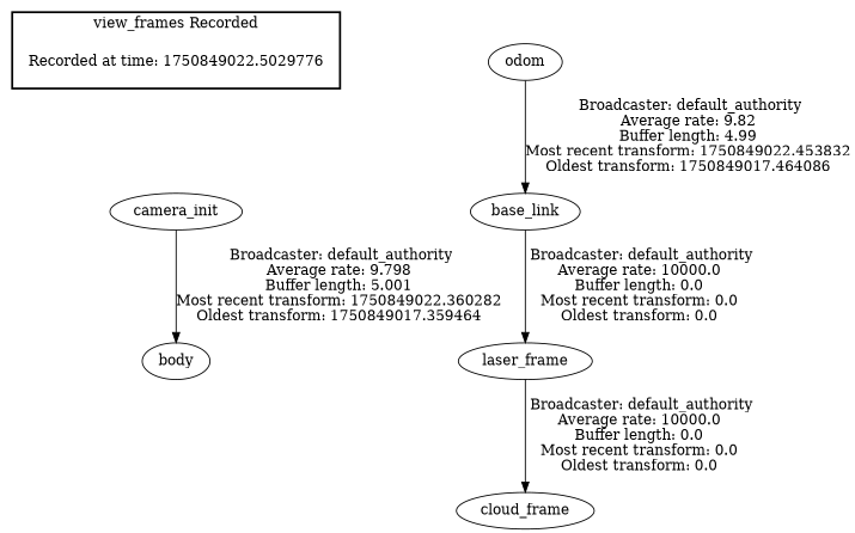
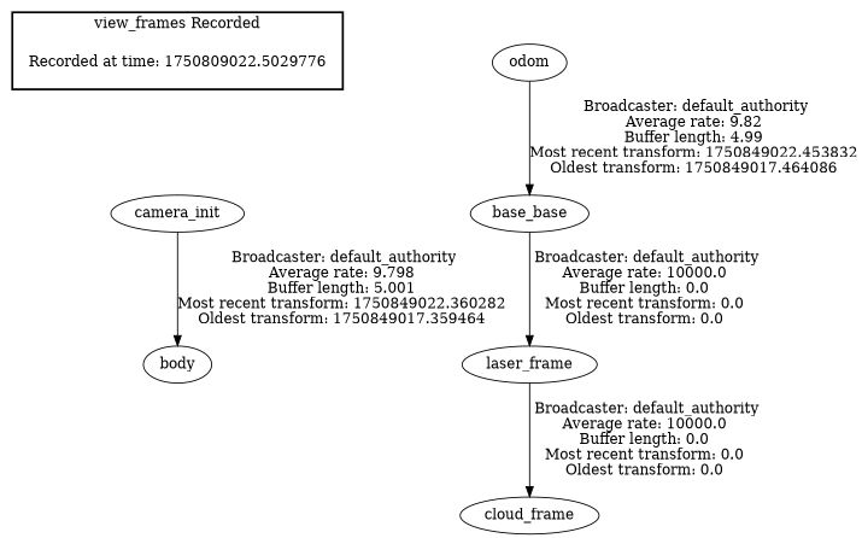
  digraph {
-   "Recorded at time: 1750849022.5029776" [shape=plaintext]
+   "Recorded at time: 1750849022.5029776" [shape=plaintext label="Recorded at time: 1750809022.5029776"]
    camera_init
-   base_link
+   base_link [label=base_base]
    laser_frame
    cloud_frame
    odom
    body
    subgraph cluster_1 {
      color=black
      label="view_frames Recorded"
      style=bold
      "Recorded at time: 1750849022.5029776"
    }
    "Recorded at time: 1750849022.5029776" -> camera_init [style=invis]
    camera_init -> body [label=" Broadcaster: default_authority\nAverage rate: 9.798\nBuffer length: 5.001\nMost recent transform: 1750849022.360282\nOldest transform: 1750849017.359464\n"]
    base_link -> laser_frame [label=" Broadcaster: default_authority\nAverage rate: 10000.0\nBuffer length: 0.0\nMost recent transform: 0.0\nOldest transform: 0.0\n"]
    laser_frame -> cloud_frame [label=" Broadcaster: default_authority\nAverage rate: 10000.0\nBuffer length: 0.0\nMost recent transform: 0.0\nOldest transform: 0.0\n"]
    odom -> base_link [label=" Broadcaster: default_authority\nAverage rate: 9.82\nBuffer length: 4.99\nMost recent transform: 1750849022.453832\nOldest transform: 1750849017.464086\n"]
  }
